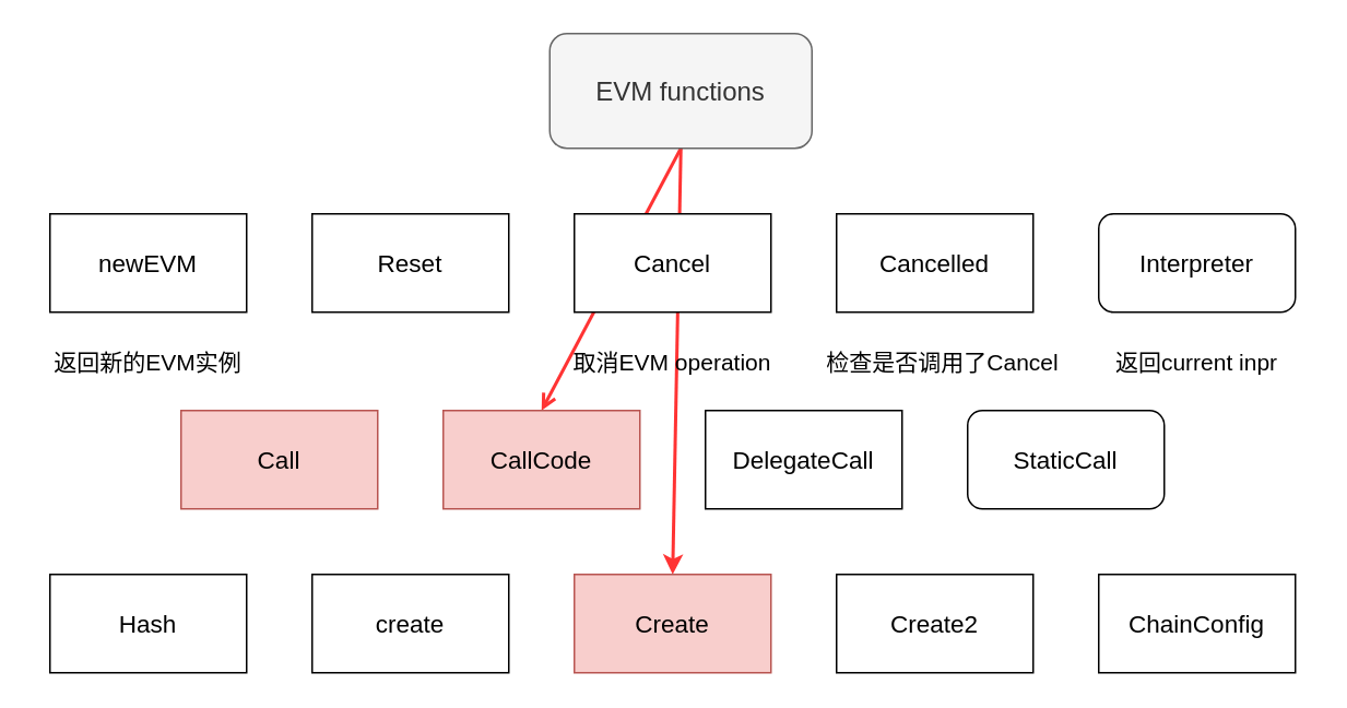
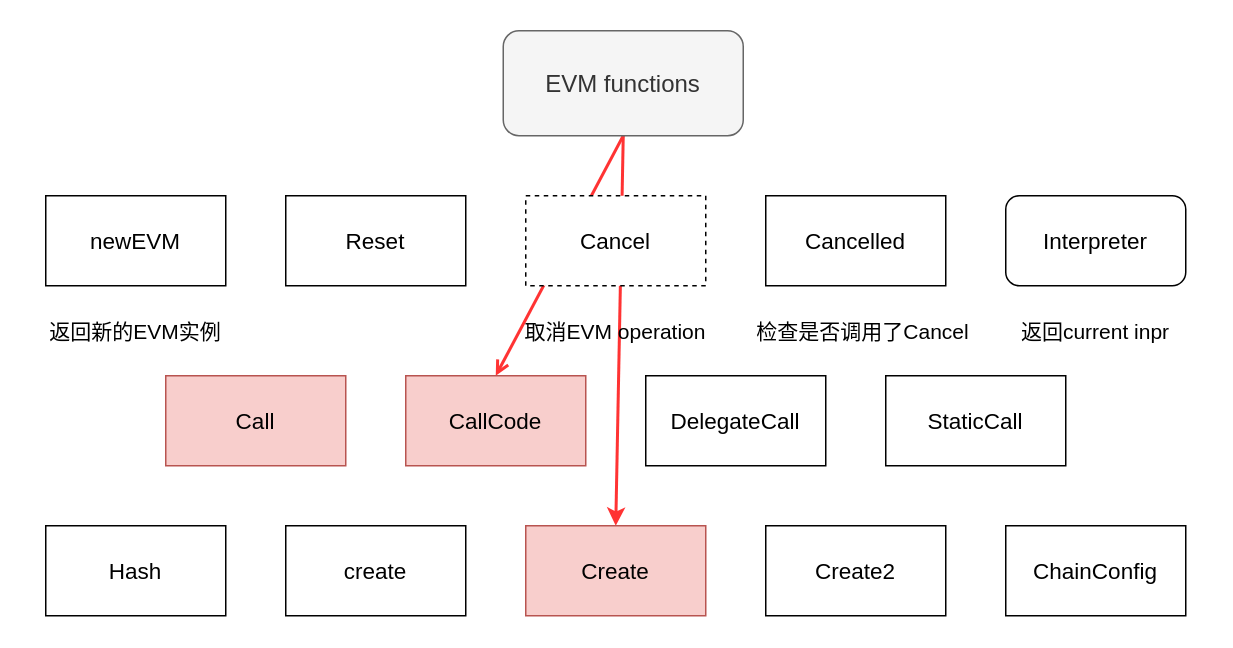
  <mxCell id="0" />
  <mxCell id="1" parent="0" />
  <mxCell id="2" value="" style="endArrow=classic;html=1;rounded=0;fontSize=14;strokeWidth=2;strokeColor=#FF3333;exitX=0.5;exitY=1;exitDx=0;exitDy=0;entryX=0.5;entryY=0;entryDx=0;entryDy=0;" edge="1" parent="1" source="4" target="20"><mxGeometry width="50" height="50" relative="1" as="geometry"><mxPoint x="425" y="100" as="sourcePoint" /><mxPoint x="340" y="260" as="targetPoint" /></mxGeometry></mxCell>
  <mxCell id="3" value="" style="endArrow=open;html=1;rounded=0;fontSize=14;strokeWidth=2;strokeColor=#FF3333;exitX=0.5;exitY=1;exitDx=0;exitDy=0;entryX=0.5;entryY=0;entryDx=0;entryDy=0;" edge="1" parent="1" source="4" target="15"><mxGeometry width="50" height="50" relative="1" as="geometry"><mxPoint x="425" y="100" as="sourcePoint" /><mxPoint x="190" y="260" as="targetPoint" /></mxGeometry></mxCell>
  <mxCell id="4" value="&lt;font style=&quot;font-size: 16px;&quot;&gt;EVM functions&lt;/font&gt;" style="rounded=1;whiteSpace=wrap;html=1;fillColor=#f5f5f5;strokeColor=#666666;fontColor=#333333;" vertex="1" parent="1"><mxGeometry x="335" y="20" width="160" height="70" as="geometry" /></mxCell>
  <mxCell id="5" value="&lt;font style=&quot;font-size: 15px;&quot;&gt;newEVM&lt;/font&gt;" style="rounded=0;whiteSpace=wrap;html=1;fontSize=16;" vertex="1" parent="1"><mxGeometry x="30" y="130" width="120" height="60" as="geometry" /></mxCell>
  <mxCell id="6" value="&lt;font style=&quot;font-size: 15px;&quot;&gt;Reset&lt;br&gt;&lt;/font&gt;" style="rounded=0;whiteSpace=wrap;html=1;fontSize=16;" vertex="1" parent="1"><mxGeometry x="190" y="130" width="120" height="60" as="geometry" /></mxCell>
- <mxCell id="7" value="&lt;font style=&quot;font-size: 15px;&quot;&gt;Cancel&lt;br&gt;&lt;/font&gt;" style="rounded=0;whiteSpace=wrap;html=1;fontSize=16;" vertex="1" parent="1"><mxGeometry x="350" y="130" width="120" height="60" as="geometry" /></mxCell>
+ <mxCell id="7" value="&lt;font style=&quot;font-size: 15px;&quot;&gt;Cancel&lt;br&gt;&lt;/font&gt;" style="rounded=0;whiteSpace=wrap;html=1;fontSize=16;dashed=1;" vertex="1" parent="1"><mxGeometry x="350" y="130" width="120" height="60" as="geometry" /></mxCell>
  <mxCell id="8" value="&lt;font style=&quot;font-size: 15px;&quot;&gt;Cancelled&lt;br&gt;&lt;/font&gt;" style="rounded=0;whiteSpace=wrap;html=1;fontSize=16;" vertex="1" parent="1"><mxGeometry x="510" y="130" width="120" height="60" as="geometry" /></mxCell>
  <mxCell id="9" value="&lt;font style=&quot;font-size: 15px;&quot;&gt;Interpreter&lt;br&gt;&lt;/font&gt;" style="whiteSpace=wrap;html=1;fontSize=16;rounded=1;" vertex="1" parent="1"><mxGeometry x="670" y="130" width="120" height="60" as="geometry" /></mxCell>
  <mxCell id="10" value="&lt;font style=&quot;font-size: 14px;&quot;&gt;返回新的EVM实例&lt;/font&gt;" style="text;html=1;strokeColor=none;fillColor=none;align=center;verticalAlign=middle;whiteSpace=wrap;rounded=0;fontSize=15;" vertex="1" parent="1"><mxGeometry x="20" y="190" width="140" height="60" as="geometry" /></mxCell>
  <mxCell id="11" value="&lt;font style=&quot;font-size: 14px;&quot;&gt;取消EVM operation&lt;/font&gt;" style="text;html=1;strokeColor=none;fillColor=none;align=center;verticalAlign=middle;whiteSpace=wrap;rounded=0;fontSize=15;" vertex="1" parent="1"><mxGeometry x="340" y="190" width="140" height="60" as="geometry" /></mxCell>
  <mxCell id="12" value="&lt;font style=&quot;font-size: 14px;&quot;&gt;检查是否调用了Cancel&lt;/font&gt;" style="text;html=1;strokeColor=none;fillColor=none;align=center;verticalAlign=middle;whiteSpace=wrap;rounded=0;fontSize=15;" vertex="1" parent="1"><mxGeometry x="495" y="195" width="160" height="50" as="geometry" /></mxCell>
  <mxCell id="13" value="&lt;font style=&quot;font-size: 14px;&quot;&gt;返回current inpr&lt;/font&gt;" style="text;html=1;strokeColor=none;fillColor=none;align=center;verticalAlign=middle;whiteSpace=wrap;rounded=0;fontSize=15;" vertex="1" parent="1"><mxGeometry x="660" y="190" width="140" height="60" as="geometry" /></mxCell>
  <mxCell id="14" value="&lt;font style=&quot;font-size: 15px;&quot;&gt;Call&lt;/font&gt;" style="rounded=0;whiteSpace=wrap;html=1;fontSize=16;fillColor=#f8cecc;strokeColor=#b85450;" vertex="1" parent="1"><mxGeometry x="110" y="250" width="120" height="60" as="geometry" /></mxCell>
  <mxCell id="15" value="&lt;span style=&quot;font-size: 15px;&quot;&gt;CallCode&lt;/span&gt;" style="rounded=0;whiteSpace=wrap;html=1;fontSize=16;fillColor=#f8cecc;strokeColor=#b85450;" vertex="1" parent="1"><mxGeometry x="270" y="250" width="120" height="60" as="geometry" /></mxCell>
  <mxCell id="16" value="&lt;span style=&quot;font-size: 15px;&quot;&gt;DelegateCall&lt;/span&gt;" style="rounded=0;whiteSpace=wrap;html=1;fontSize=16;" vertex="1" parent="1"><mxGeometry x="430" y="250" width="120" height="60" as="geometry" /></mxCell>
- <mxCell id="17" value="&lt;span style=&quot;font-size: 15px;&quot;&gt;StaticCall&lt;/span&gt;" style="whiteSpace=wrap;html=1;fontSize=16;rounded=1;" vertex="1" parent="1"><mxGeometry x="590" y="250" width="120" height="60" as="geometry" /></mxCell>
+ <mxCell id="17" value="&lt;span style=&quot;font-size: 15px;&quot;&gt;StaticCall&lt;/span&gt;" style="rounded=0;whiteSpace=wrap;html=1;fontSize=16;" vertex="1" parent="1"><mxGeometry x="590" y="250" width="120" height="60" as="geometry" /></mxCell>
  <mxCell id="18" value="&lt;font style=&quot;font-size: 15px;&quot;&gt;Hash&lt;/font&gt;" style="rounded=0;whiteSpace=wrap;html=1;fontSize=16;" vertex="1" parent="1"><mxGeometry x="30" y="350" width="120" height="60" as="geometry" /></mxCell>
  <mxCell id="19" value="&lt;span style=&quot;font-size: 15px;&quot;&gt;create&lt;/span&gt;" style="rounded=0;whiteSpace=wrap;html=1;fontSize=16;" vertex="1" parent="1"><mxGeometry x="190" y="350" width="120" height="60" as="geometry" /></mxCell>
  <mxCell id="20" value="&lt;span style=&quot;font-size: 15px;&quot;&gt;Create&lt;/span&gt;" style="rounded=0;whiteSpace=wrap;html=1;fontSize=16;fillColor=#f8cecc;strokeColor=#b85450;" vertex="1" parent="1"><mxGeometry x="350" y="350" width="120" height="60" as="geometry" /></mxCell>
  <mxCell id="21" value="&lt;span style=&quot;font-size: 15px;&quot;&gt;Create2&lt;/span&gt;" style="rounded=0;whiteSpace=wrap;html=1;fontSize=16;" vertex="1" parent="1"><mxGeometry x="510" y="350" width="120" height="60" as="geometry" /></mxCell>
  <mxCell id="22" value="&lt;span style=&quot;font-size: 15px;&quot;&gt;ChainConfig&lt;/span&gt;" style="rounded=0;whiteSpace=wrap;html=1;fontSize=16;" vertex="1" parent="1"><mxGeometry x="670" y="350" width="120" height="60" as="geometry" /></mxCell>
